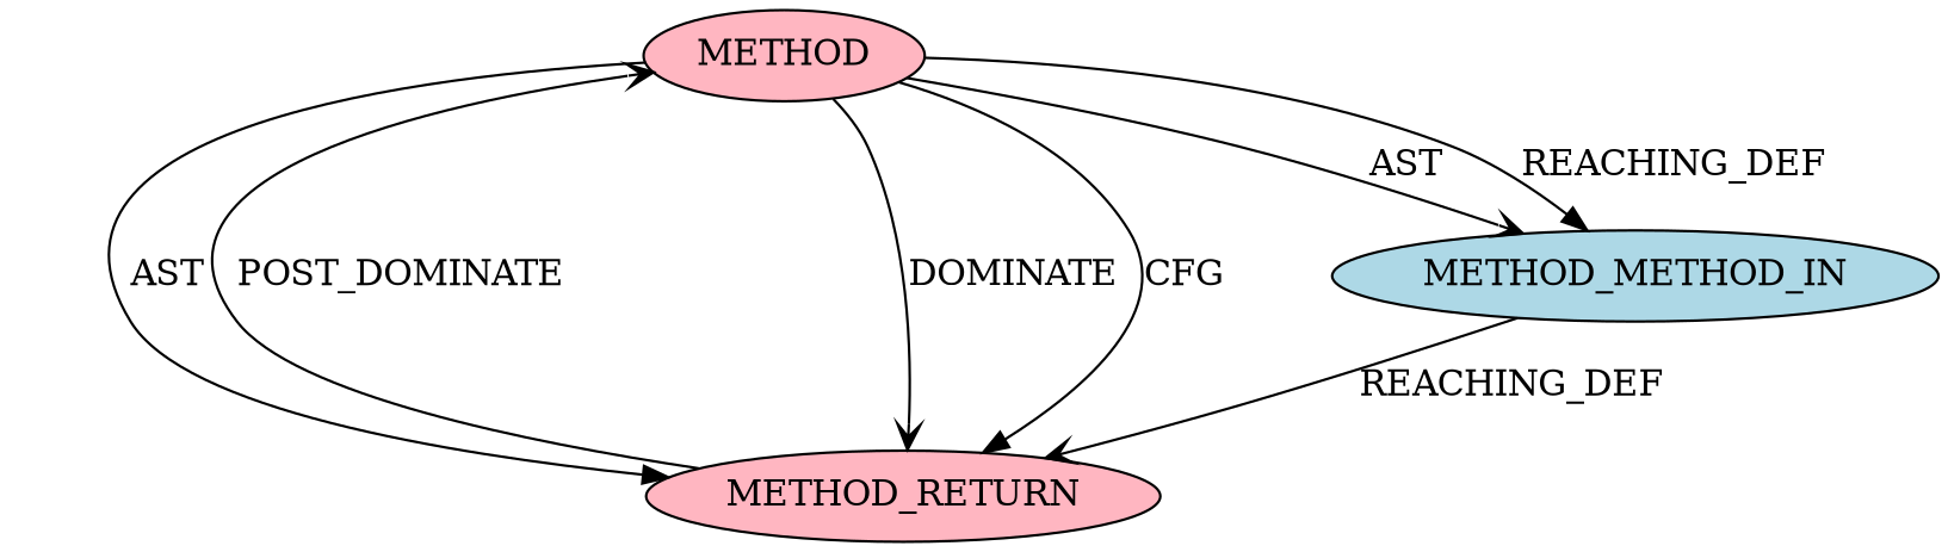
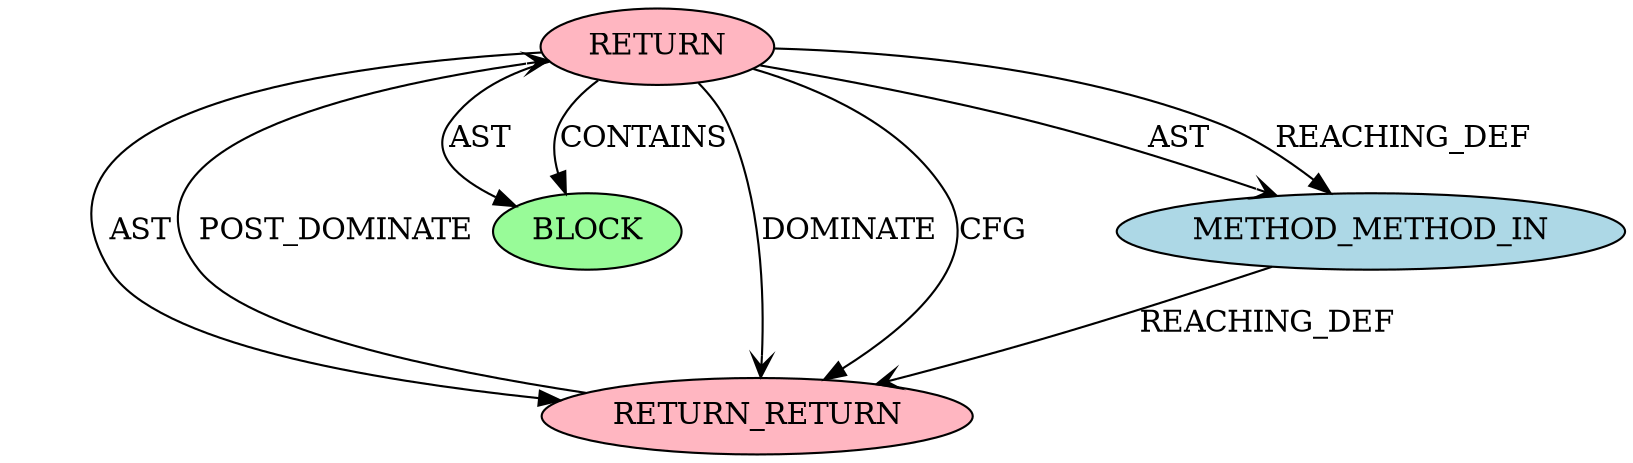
  digraph {
    node [CODE="<empty>" ORDER=1 TYPE_FULL_NAME=ANY fillcolor=lightpink style=filled]
    edge [arrowhead=normal]
-   n2 [CODE=RET EVALUATION_STRATEGY=BY_VALUE ORDER=2 label=METHOD_RETURN]
-   n3 [AST_PARENT_FULL_NAME="<global>" AST_PARENT_TYPE=NAMESPACE_BLOCK FILENAME="<empty>" FULL_NAME=BN_CTX_start IS_EXTERNAL=true NAME=BN_CTX_start ORDER=0 label=METHOD TYPE_FULL_NAME=""]
+   n1 [ARGUMENT_INDEX=1 fillcolor=palegreen label=BLOCK]
+   n2 [CODE=RET EVALUATION_STRATEGY=BY_VALUE ORDER=2 label=RETURN_RETURN]
+   n3 [AST_PARENT_FULL_NAME="<global>" AST_PARENT_TYPE=NAMESPACE_BLOCK FILENAME="<empty>" FULL_NAME=BN_CTX_start IS_EXTERNAL=true NAME=BN_CTX_start ORDER=0 label=RETURN TYPE_FULL_NAME=""]
    n4 [CODE=p1 EVALUATION_STRATEGY=BY_VALUE INDEX=1 IS_VARIADIC=false NAME=p1 fillcolor=lightblue label=METHOD_METHOD_IN]
    n2 -> n3 [arrowhead=vee label=POST_DOMINATE]
+   n3 -> n1 [label=AST]
+   n3 -> n1 [label=CONTAINS]
    n3 -> n2 [arrowhead=vee label=DOMINATE]
    n3 -> n2 [label=CFG]
    n3 -> n2 [label=AST]
    n3 -> n4 [arrowhead=vee label=AST]
    n3 -> n4 [label=REACHING_DEF]
    n4 -> n2 [VARIABLE=p1 arrowhead=vee label=REACHING_DEF]
  }
